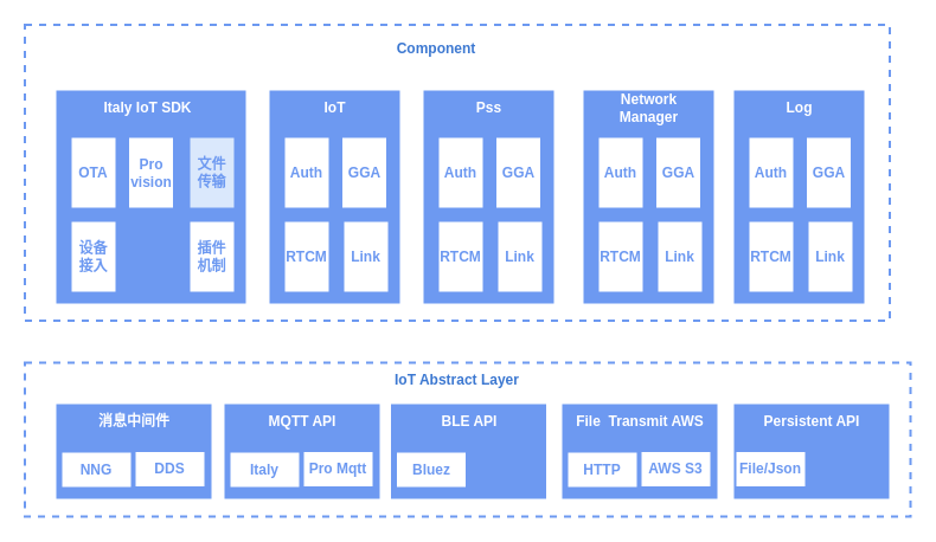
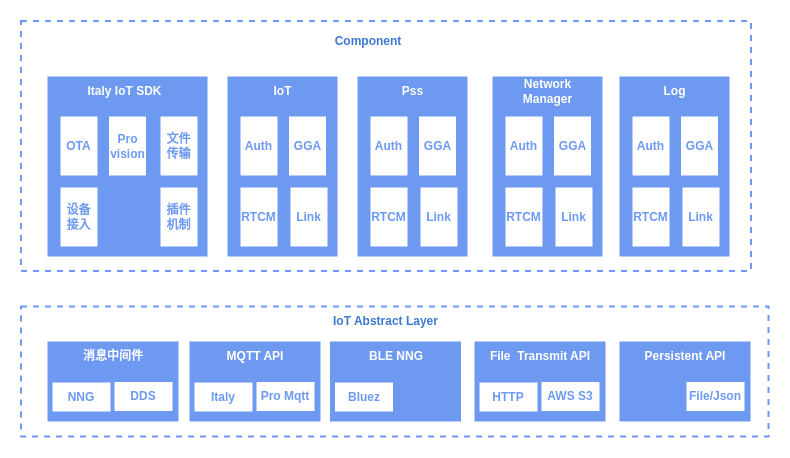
  <mxCell id="0" />
  <mxCell id="1" parent="0" />
  <mxCell id="2" value="" style="rounded=0;whiteSpace=wrap;html=1;dashed=1;strokeColor=#6D99F1;strokeWidth=2;" vertex="1" parent="1"><mxGeometry x="20.5" y="306" width="747.5" height="130" as="geometry" /></mxCell>
  <mxCell id="3" value="" style="rounded=1;whiteSpace=wrap;html=1;fillColor=none;dashed=1;strokeColor=#6d99f1;movable=1;resizable=1;rotatable=1;deletable=1;editable=1;locked=0;connectable=1;" vertex="1" parent="1"><mxGeometry x="538" y="116" width="150" height="130" as="geometry" /></mxCell>
  <mxCell id="4" value="Network Manager" style="text;html=1;strokeColor=none;fillColor=none;align=center;verticalAlign=middle;whiteSpace=wrap;rounded=0;fontColor=#6d99f1;fontStyle=1;movable=1;resizable=1;rotatable=1;deletable=1;editable=1;locked=0;connectable=1;" vertex="1" parent="1"><mxGeometry x="561.75" y="116" width="102.5" height="30" as="geometry" /></mxCell>
  <mxCell id="5" value="" style="rounded=0;whiteSpace=wrap;html=1;dashed=1;strokeColor=#6D99F1;strokeWidth=2;" vertex="1" parent="1"><mxGeometry x="20.5" y="20.5" width="730" height="250" as="geometry" /></mxCell>
  <mxCell id="6" value="" style="rounded=0;whiteSpace=wrap;html=1;fillColor=#6D99F1;strokeColor=none;" vertex="1" parent="1"><mxGeometry x="47" y="76" width="160" height="180" as="geometry" /></mxCell>
  <mxCell id="7" value="设备接入" style="rounded=0;whiteSpace=wrap;html=1;strokeColor=none;fontColor=#6D99F1;fontStyle=1" vertex="1" parent="1"><mxGeometry x="60" y="187" width="37" height="59" as="geometry" /></mxCell>
  <mxCell id="8" value="Italy IoT SDK" style="text;html=1;strokeColor=none;fillColor=none;align=center;verticalAlign=middle;whiteSpace=wrap;rounded=0;fontColor=#FFFFFF;fontStyle=1;movable=1;resizable=1;rotatable=1;deletable=1;editable=1;locked=0;connectable=1;" vertex="1" parent="1"><mxGeometry x="77" y="76" width="95" height="30" as="geometry" /></mxCell>
  <mxCell id="9" value="插件机制" style="rounded=0;whiteSpace=wrap;html=1;strokeColor=none;fontColor=#6D99F1;fontStyle=1" vertex="1" parent="1"><mxGeometry x="160" y="187" width="37" height="59" as="geometry" /></mxCell>
  <mxCell id="10" value="OTA" style="rounded=0;whiteSpace=wrap;html=1;strokeColor=none;fontColor=#6D99F1;fontStyle=1" vertex="1" parent="1"><mxGeometry x="60" y="116" width="37" height="59" as="geometry" /></mxCell>
  <mxCell id="11" value="Pro&lt;div&gt;vision&lt;/div&gt;" style="rounded=0;whiteSpace=wrap;html=1;strokeColor=none;fontColor=#6D99F1;fontStyle=1" vertex="1" parent="1"><mxGeometry x="108.5" y="116" width="37" height="59" as="geometry" /></mxCell>
- <mxCell id="12" value="文件传输" style="rounded=0;whiteSpace=wrap;html=1;strokeColor=none;fontColor=#6D99F1;fontStyle=1;fillColor=#dae8fc;" vertex="1" parent="1"><mxGeometry x="160" y="116" width="37" height="59" as="geometry" /></mxCell>
+ <mxCell id="12" value="文件传输" style="rounded=0;whiteSpace=wrap;html=1;strokeColor=none;fontColor=#6D99F1;fontStyle=1" vertex="1" parent="1"><mxGeometry x="160" y="116" width="37" height="59" as="geometry" /></mxCell>
  <mxCell id="13" value="" style="rounded=0;whiteSpace=wrap;html=1;fillColor=#6D99F1;strokeColor=none;" vertex="1" parent="1"><mxGeometry x="227" y="76" width="110" height="180" as="geometry" /></mxCell>
  <mxCell id="14" value="RTCM" style="rounded=0;whiteSpace=wrap;html=1;strokeColor=none;fontColor=#6D99F1;fontStyle=1" vertex="1" parent="1"><mxGeometry x="240" y="187" width="37" height="59" as="geometry" /></mxCell>
  <mxCell id="15" value="IoT" style="text;html=1;strokeColor=none;fillColor=none;align=center;verticalAlign=middle;whiteSpace=wrap;rounded=0;fontColor=#FFFFFF;fontStyle=1;movable=1;resizable=1;rotatable=1;deletable=1;editable=1;locked=0;connectable=1;" vertex="1" parent="1"><mxGeometry x="234.5" y="76" width="95" height="30" as="geometry" /></mxCell>
  <mxCell id="16" value="Link" style="rounded=0;whiteSpace=wrap;html=1;strokeColor=none;fontColor=#6D99F1;fontStyle=1" vertex="1" parent="1"><mxGeometry x="290" y="187" width="37" height="59" as="geometry" /></mxCell>
  <mxCell id="17" value="Auth" style="rounded=0;whiteSpace=wrap;html=1;strokeColor=none;fontColor=#6D99F1;fontStyle=1" vertex="1" parent="1"><mxGeometry x="240" y="116" width="37" height="59" as="geometry" /></mxCell>
  <mxCell id="18" value="GGA" style="rounded=0;whiteSpace=wrap;html=1;strokeColor=none;fontColor=#6D99F1;fontStyle=1" vertex="1" parent="1"><mxGeometry x="288.5" y="116" width="37" height="59" as="geometry" /></mxCell>
  <mxCell id="19" value="" style="rounded=0;whiteSpace=wrap;html=1;fillColor=#6D99F1;strokeColor=none;" vertex="1" parent="1"><mxGeometry x="357" y="76" width="110" height="180" as="geometry" /></mxCell>
  <mxCell id="20" value="RTCM" style="rounded=0;whiteSpace=wrap;html=1;strokeColor=none;fontColor=#6D99F1;fontStyle=1" vertex="1" parent="1"><mxGeometry x="370" y="187" width="37" height="59" as="geometry" /></mxCell>
  <mxCell id="21" value="Pss" style="text;html=1;strokeColor=none;fillColor=none;align=center;verticalAlign=middle;whiteSpace=wrap;rounded=0;fontColor=#FFFFFF;fontStyle=1;movable=1;resizable=1;rotatable=1;deletable=1;editable=1;locked=0;connectable=1;" vertex="1" parent="1"><mxGeometry x="364.5" y="76" width="95" height="30" as="geometry" /></mxCell>
  <mxCell id="22" value="Link" style="rounded=0;whiteSpace=wrap;html=1;strokeColor=none;fontColor=#6D99F1;fontStyle=1" vertex="1" parent="1"><mxGeometry x="420" y="187" width="37" height="59" as="geometry" /></mxCell>
  <mxCell id="23" value="Auth" style="rounded=0;whiteSpace=wrap;html=1;strokeColor=none;fontColor=#6D99F1;fontStyle=1" vertex="1" parent="1"><mxGeometry x="370" y="116" width="37" height="59" as="geometry" /></mxCell>
  <mxCell id="24" value="GGA" style="rounded=0;whiteSpace=wrap;html=1;strokeColor=none;fontColor=#6D99F1;fontStyle=1" vertex="1" parent="1"><mxGeometry x="418.5" y="116" width="37" height="59" as="geometry" /></mxCell>
  <mxCell id="25" value="" style="rounded=0;whiteSpace=wrap;html=1;fillColor=#6D99F1;strokeColor=none;" vertex="1" parent="1"><mxGeometry x="492" y="76" width="110" height="180" as="geometry" /></mxCell>
  <mxCell id="26" value="RTCM" style="rounded=0;whiteSpace=wrap;html=1;strokeColor=none;fontColor=#6D99F1;fontStyle=1" vertex="1" parent="1"><mxGeometry x="505" y="187" width="37" height="59" as="geometry" /></mxCell>
  <mxCell id="27" value="Network Manager" style="text;html=1;strokeColor=none;fillColor=none;align=center;verticalAlign=middle;whiteSpace=wrap;rounded=0;fontColor=#FFFFFF;fontStyle=1;movable=1;resizable=1;rotatable=1;deletable=1;editable=1;locked=0;connectable=1;" vertex="1" parent="1"><mxGeometry x="499.5" y="76" width="95" height="30" as="geometry" /></mxCell>
  <mxCell id="28" value="Link" style="rounded=0;whiteSpace=wrap;html=1;strokeColor=none;fontColor=#6D99F1;fontStyle=1" vertex="1" parent="1"><mxGeometry x="555" y="187" width="37" height="59" as="geometry" /></mxCell>
  <mxCell id="29" value="Auth" style="rounded=0;whiteSpace=wrap;html=1;strokeColor=none;fontColor=#6D99F1;fontStyle=1" vertex="1" parent="1"><mxGeometry x="505" y="116" width="37" height="59" as="geometry" /></mxCell>
  <mxCell id="30" value="GGA" style="rounded=0;whiteSpace=wrap;html=1;strokeColor=none;fontColor=#6D99F1;fontStyle=1" vertex="1" parent="1"><mxGeometry x="553.5" y="116" width="37" height="59" as="geometry" /></mxCell>
  <mxCell id="31" value="" style="rounded=0;whiteSpace=wrap;html=1;fillColor=#6D99F1;strokeColor=none;" vertex="1" parent="1"><mxGeometry x="619" y="76" width="110" height="180" as="geometry" /></mxCell>
  <mxCell id="32" value="RTCM" style="rounded=0;whiteSpace=wrap;html=1;strokeColor=none;fontColor=#6D99F1;fontStyle=1" vertex="1" parent="1"><mxGeometry x="632" y="187" width="37" height="59" as="geometry" /></mxCell>
  <mxCell id="33" value="Log" style="text;html=1;strokeColor=none;fillColor=none;align=center;verticalAlign=middle;whiteSpace=wrap;rounded=0;fontColor=#FFFFFF;fontStyle=1;movable=1;resizable=1;rotatable=1;deletable=1;editable=1;locked=0;connectable=1;" vertex="1" parent="1"><mxGeometry x="626.5" y="76" width="95" height="30" as="geometry" /></mxCell>
  <mxCell id="34" value="Link" style="rounded=0;whiteSpace=wrap;html=1;strokeColor=none;fontColor=#6D99F1;fontStyle=1" vertex="1" parent="1"><mxGeometry x="682" y="187" width="37" height="59" as="geometry" /></mxCell>
  <mxCell id="35" value="Auth" style="rounded=0;whiteSpace=wrap;html=1;strokeColor=none;fontColor=#6D99F1;fontStyle=1" vertex="1" parent="1"><mxGeometry x="632" y="116" width="37" height="59" as="geometry" /></mxCell>
  <mxCell id="36" value="GGA" style="rounded=0;whiteSpace=wrap;html=1;strokeColor=none;fontColor=#6D99F1;fontStyle=1" vertex="1" parent="1"><mxGeometry x="680.5" y="116" width="37" height="59" as="geometry" /></mxCell>
  <mxCell id="37" value="IoT Abstract Layer" style="text;html=1;align=center;verticalAlign=middle;whiteSpace=wrap;rounded=0;fontStyle=1;fontColor=#3C78D1;" vertex="1" parent="1"><mxGeometry x="304.25" y="306" width="162.5" height="30" as="geometry" /></mxCell>
  <mxCell id="38" value="Component" style="text;html=1;align=center;verticalAlign=middle;whiteSpace=wrap;rounded=0;fontStyle=1;fontColor=#3C78D1;" vertex="1" parent="1"><mxGeometry x="338" y="26" width="60" height="30" as="geometry" /></mxCell>
  <mxCell id="39" value="" style="rounded=0;whiteSpace=wrap;html=1;fillColor=#6D99F1;strokeColor=none;" vertex="1" parent="1"><mxGeometry x="47" y="341" width="131" height="80" as="geometry" /></mxCell>
  <mxCell id="40" value="消息中间件" style="text;html=1;strokeColor=none;fillColor=none;align=center;verticalAlign=middle;whiteSpace=wrap;rounded=0;fontColor=#FFFFFF;fontStyle=1;movable=1;resizable=1;rotatable=1;deletable=1;editable=1;locked=0;connectable=1;" vertex="1" parent="1"><mxGeometry x="48" y="341" width="130" height="30" as="geometry" /></mxCell>
  <mxCell id="41" value="NNG" style="rounded=0;whiteSpace=wrap;html=1;strokeColor=none;fontColor=#6D99F1;fontStyle=1" vertex="1" parent="1"><mxGeometry x="52" y="382" width="58" height="29" as="geometry" /></mxCell>
  <mxCell id="42" value="DDS" style="rounded=0;whiteSpace=wrap;html=1;strokeColor=none;fontColor=#6D99F1;fontStyle=1" vertex="1" parent="1"><mxGeometry x="114" y="381.5" width="58" height="29" as="geometry" /></mxCell>
  <mxCell id="43" value="" style="rounded=0;whiteSpace=wrap;html=1;fillColor=#6D99F1;strokeColor=none;" vertex="1" parent="1"><mxGeometry x="189" y="341" width="131" height="80" as="geometry" /></mxCell>
  <mxCell id="44" value="MQTT API" style="text;html=1;strokeColor=none;fillColor=none;align=center;verticalAlign=middle;whiteSpace=wrap;rounded=0;fontColor=#FFFFFF;fontStyle=1;movable=1;resizable=1;rotatable=1;deletable=1;editable=1;locked=0;connectable=1;" vertex="1" parent="1"><mxGeometry x="190" y="341" width="130" height="30" as="geometry" /></mxCell>
  <mxCell id="45" value="Italy" style="rounded=0;whiteSpace=wrap;html=1;strokeColor=none;fontColor=#6D99F1;fontStyle=1" vertex="1" parent="1"><mxGeometry x="194" y="382" width="58" height="29" as="geometry" /></mxCell>
  <mxCell id="46" value="Pro Mqtt" style="rounded=0;whiteSpace=wrap;html=1;strokeColor=none;fontColor=#6D99F1;fontStyle=1" vertex="1" parent="1"><mxGeometry x="256" y="381.5" width="58" height="29" as="geometry" /></mxCell>
  <mxCell id="47" value="" style="rounded=0;whiteSpace=wrap;html=1;fillColor=#6D99F1;strokeColor=none;" vertex="1" parent="1"><mxGeometry x="329.5" y="341" width="131" height="80" as="geometry" /></mxCell>
- <mxCell id="48" value="BLE API" style="text;html=1;strokeColor=none;fillColor=none;align=center;verticalAlign=middle;whiteSpace=wrap;rounded=0;fontColor=#FFFFFF;fontStyle=1;movable=1;resizable=1;rotatable=1;deletable=1;editable=1;locked=0;connectable=1;" vertex="1" parent="1"><mxGeometry x="330.5" y="341" width="130" height="30" as="geometry" /></mxCell>
+ <mxCell id="48" value="BLE NNG" style="text;html=1;strokeColor=none;fillColor=none;align=center;verticalAlign=middle;whiteSpace=wrap;rounded=0;fontColor=#FFFFFF;fontStyle=1;movable=1;resizable=1;rotatable=1;deletable=1;editable=1;locked=0;connectable=1;" vertex="1" parent="1"><mxGeometry x="330.5" y="341" width="130" height="30" as="geometry" /></mxCell>
  <mxCell id="49" value="Bluez" style="rounded=0;whiteSpace=wrap;html=1;strokeColor=none;fontColor=#6D99F1;fontStyle=1" vertex="1" parent="1"><mxGeometry x="334.5" y="382" width="58" height="29" as="geometry" /></mxCell>
  <mxCell id="50" value="" style="rounded=0;whiteSpace=wrap;html=1;fillColor=#6D99F1;strokeColor=none;" vertex="1" parent="1"><mxGeometry x="474" y="341" width="131" height="80" as="geometry" /></mxCell>
- <mxCell id="51" value="File&amp;nbsp; Transmit AWS" style="text;html=1;strokeColor=none;fillColor=none;align=center;verticalAlign=middle;whiteSpace=wrap;rounded=0;fontColor=#FFFFFF;fontStyle=1;movable=1;resizable=1;rotatable=1;deletable=1;editable=1;locked=0;connectable=1;" vertex="1" parent="1"><mxGeometry x="475" y="341" width="130" height="30" as="geometry" /></mxCell>
+ <mxCell id="51" value="File&amp;nbsp; Transmit API" style="text;html=1;strokeColor=none;fillColor=none;align=center;verticalAlign=middle;whiteSpace=wrap;rounded=0;fontColor=#FFFFFF;fontStyle=1;movable=1;resizable=1;rotatable=1;deletable=1;editable=1;locked=0;connectable=1;" vertex="1" parent="1"><mxGeometry x="475" y="341" width="130" height="30" as="geometry" /></mxCell>
  <mxCell id="52" value="HTTP" style="rounded=0;whiteSpace=wrap;html=1;strokeColor=none;fontColor=#6D99F1;fontStyle=1" vertex="1" parent="1"><mxGeometry x="479" y="382" width="58" height="29" as="geometry" /></mxCell>
  <mxCell id="53" value="AWS S3" style="rounded=0;whiteSpace=wrap;html=1;strokeColor=none;fontColor=#6D99F1;fontStyle=1" vertex="1" parent="1"><mxGeometry x="541" y="381.5" width="58" height="29" as="geometry" /></mxCell>
  <mxCell id="54" value="" style="rounded=0;whiteSpace=wrap;html=1;fillColor=#6D99F1;strokeColor=none;" vertex="1" parent="1"><mxGeometry x="619" y="341" width="131" height="80" as="geometry" /></mxCell>
  <mxCell id="55" value="Persistent API" style="text;html=1;strokeColor=none;fillColor=none;align=center;verticalAlign=middle;whiteSpace=wrap;rounded=0;fontColor=#FFFFFF;fontStyle=1;movable=1;resizable=1;rotatable=1;deletable=1;editable=1;locked=0;connectable=1;" vertex="1" parent="1"><mxGeometry x="620" y="341" width="130" height="30" as="geometry" /></mxCell>
- <mxCell id="56" value="File/Json" style="rounded=0;whiteSpace=wrap;html=1;strokeColor=none;fontColor=#6D99F1;fontStyle=1" vertex="1" parent="1"><mxGeometry x="621" y="381.5" width="58" height="29" as="geometry" /></mxCell>
+ <mxCell id="56" value="File/Json" style="rounded=0;whiteSpace=wrap;html=1;strokeColor=none;fontColor=#6D99F1;fontStyle=1" vertex="1" parent="1"><mxGeometry x="686" y="381.5" width="58" height="29" as="geometry" /></mxCell>
